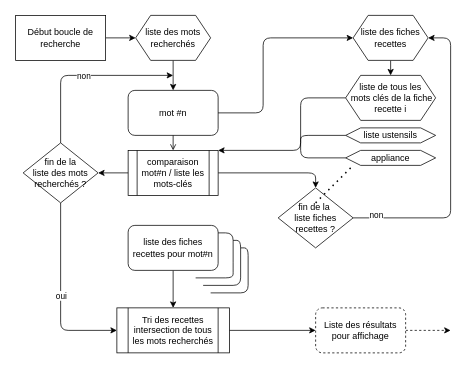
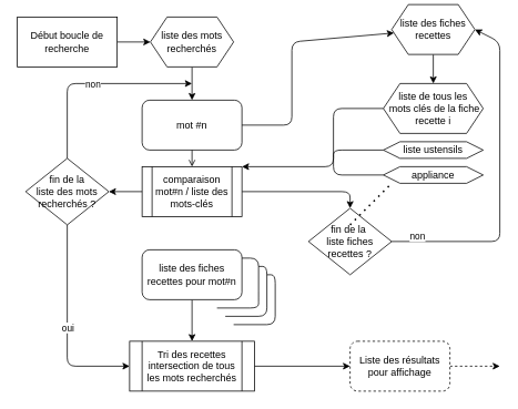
  <mxCell id="0" />
  <mxCell id="1" parent="0" />
  <mxCell id="2" style="edgeStyle=none;html=1;entryX=0;entryY=0.5;entryDx=0;entryDy=0;exitX=1;exitY=0.5;exitDx=0;exitDy=0;" edge="1" parent="1" source="3" target="9"><mxGeometry relative="1" as="geometry"><Array as="points" /></mxGeometry></mxCell>
  <mxCell id="3" value="Début boucle de recherche" style="whiteSpace=wrap;html=1;rounded=0;" parent="1" vertex="1"><mxGeometry x="20" y="20" width="120" height="60" as="geometry" /></mxCell>
  <mxCell id="4" value="fin de la &lt;br&gt;liste des mots&lt;br&gt;recherchés ?" style="rhombus;whiteSpace=wrap;html=1;" parent="1" vertex="1"><mxGeometry x="30" y="190" width="100" height="80" as="geometry" /></mxCell>
  <mxCell id="5" style="edgeStyle=none;html=1;exitX=1;exitY=0.5;exitDx=0;exitDy=0;dashed=1;" edge="1" parent="1" source="6"><mxGeometry relative="1" as="geometry"><mxPoint x="600" y="440" as="targetPoint" /></mxGeometry></mxCell>
  <mxCell id="6" value="Liste des résultats&lt;br&gt;pour affichage" style="rounded=1;whiteSpace=wrap;html=1;dashed=1;" parent="1" vertex="1"><mxGeometry x="420" y="410" width="120" height="60" as="geometry" /></mxCell>
  <mxCell id="7" value="liste de tous les&lt;br&gt;&amp;nbsp;mots clés de la fiche recette i" style="shape=hexagon;perimeter=hexagonPerimeter2;whiteSpace=wrap;html=1;fixedSize=1;" parent="1" vertex="1"><mxGeometry x="460" y="100" width="120" height="60" as="geometry" /></mxCell>
  <mxCell id="8" style="edgeStyle=none;html=1;exitX=0.5;exitY=1;exitDx=0;exitDy=0;entryX=0.5;entryY=0;entryDx=0;entryDy=0;" parent="1" source="9" target="10" edge="1"><mxGeometry relative="1" as="geometry" /></mxCell>
  <mxCell id="9" value="liste des mots recherchés" style="shape=hexagon;perimeter=hexagonPerimeter2;whiteSpace=wrap;html=1;fixedSize=1;" parent="1" vertex="1"><mxGeometry x="180" y="20" width="100" height="60" as="geometry" /></mxCell>
  <mxCell id="10" value="mot #n" style="rounded=1;whiteSpace=wrap;html=1;" parent="1" vertex="1"><mxGeometry x="170" y="120" width="120" height="60" as="geometry" /></mxCell>
  <mxCell id="11" style="edgeStyle=none;html=1;exitX=1;exitY=0.5;exitDx=0;exitDy=0;entryX=0.5;entryY=0;entryDx=0;entryDy=0;" edge="1" parent="1" source="12" target="21"><mxGeometry relative="1" as="geometry"><Array as="points"><mxPoint x="420" y="230" /></Array></mxGeometry></mxCell>
- <mxCell id="12" value="comparaison mot#n / liste les mots-clés" style="shape=process;whiteSpace=wrap;html=1;backgroundOutline=1;" parent="1" vertex="1"><mxGeometry x="170" y="200" width="120" height="60" as="geometry" /></mxCell>
+ <mxCell id="12" value="comparaison mot#n / liste des mots-clés" style="shape=process;whiteSpace=wrap;html=1;backgroundOutline=1;" parent="1" vertex="1"><mxGeometry x="170" y="200" width="120" height="60" as="geometry" /></mxCell>
  <mxCell id="13" value="" style="endArrow=open;html=1;exitX=0.5;exitY=1;exitDx=0;exitDy=0;entryX=0.5;entryY=0;entryDx=0;entryDy=0;" parent="1" source="10" target="12" edge="1"><mxGeometry width="50" height="50" relative="1" as="geometry"><mxPoint x="390" y="320" as="sourcePoint" /><mxPoint x="440" y="270" as="targetPoint" /></mxGeometry></mxCell>
  <mxCell id="14" value="" style="endArrow=classic;html=1;exitX=0;exitY=0.5;exitDx=0;exitDy=0;" parent="1" source="7" edge="1"><mxGeometry width="50" height="50" relative="1" as="geometry"><mxPoint x="300" y="380" as="sourcePoint" /><mxPoint x="290" y="200" as="targetPoint" /><Array as="points"><mxPoint x="400" y="130" /><mxPoint x="400" y="200" /></Array></mxGeometry></mxCell>
  <mxCell id="15" value="" style="edgeStyle=none;html=1;" edge="1" parent="1" source="16" target="18"><mxGeometry relative="1" as="geometry" /></mxCell>
  <mxCell id="16" value="liste des fiches recettes pour mot#n" style="rounded=1;whiteSpace=wrap;html=1;" parent="1" vertex="1"><mxGeometry x="170" y="300" width="120" height="60" as="geometry" /></mxCell>
  <mxCell id="17" style="edgeStyle=none;html=1;exitX=1;exitY=0.5;exitDx=0;exitDy=0;entryX=0;entryY=0.5;entryDx=0;entryDy=0;" parent="1" source="18" target="6" edge="1"><mxGeometry relative="1" as="geometry" /></mxCell>
  <mxCell id="18" value="Tri des recettes&lt;br&gt;intersection de tous les mots recherchés" style="shape=process;whiteSpace=wrap;html=1;backgroundOutline=1;" parent="1" vertex="1"><mxGeometry x="155" y="410" width="150" height="60" as="geometry" /></mxCell>
  <mxCell id="19" value="" style="edgeStyle=none;html=1;" edge="1" parent="1" source="20"><mxGeometry relative="1" as="geometry"><mxPoint x="520" y="100" as="targetPoint" /></mxGeometry></mxCell>
- <mxCell id="20" value="liste des fiches recettes" style="shape=hexagon;perimeter=hexagonPerimeter2;whiteSpace=wrap;html=1;fixedSize=1;" parent="1" vertex="1"><mxGeometry x="470" y="20" width="100" height="60" as="geometry" /></mxCell>
+ <mxCell id="20" value="liste des fiches recettes" style="shape=hexagon;perimeter=hexagonPerimeter2;whiteSpace=wrap;html=1;fixedSize=1;" parent="1" vertex="1"><mxGeometry x="470" y="5" width="100" height="60" as="geometry" /></mxCell>
  <mxCell id="21" value="fin de la&amp;nbsp;&lt;br&gt;liste fiches recettes ?" style="rhombus;whiteSpace=wrap;html=1;" parent="1" vertex="1"><mxGeometry x="370" y="250" width="100" height="80" as="geometry" /></mxCell>
  <mxCell id="22" value="" style="endArrow=classic;html=1;exitX=1;exitY=0.5;exitDx=0;exitDy=0;" parent="1" source="10" target="20" edge="1"><mxGeometry width="50" height="50" relative="1" as="geometry"><mxPoint x="390" y="280" as="sourcePoint" /><mxPoint x="440" y="230" as="targetPoint" /><Array as="points"><mxPoint x="350" y="150" /><mxPoint x="350" y="50" /></Array></mxGeometry></mxCell>
  <mxCell id="23" value="" style="endArrow=classic;html=1;exitX=0.5;exitY=0;exitDx=0;exitDy=0;" edge="1" parent="1" source="4"><mxGeometry relative="1" as="geometry"><mxPoint x="80" y="260" as="sourcePoint" /><mxPoint x="230" y="100" as="targetPoint" /><Array as="points"><mxPoint x="80" y="100" /></Array></mxGeometry></mxCell>
  <mxCell id="24" value="non" style="edgeLabel;resizable=0;html=1;align=center;verticalAlign=middle;" connectable="0" vertex="1" parent="23"><mxGeometry relative="1" as="geometry" /></mxCell>
  <mxCell id="25" value="liste ustensils" style="shape=hexagon;perimeter=hexagonPerimeter2;whiteSpace=wrap;html=1;fixedSize=1;" vertex="1" parent="1"><mxGeometry x="460" y="170" width="120" height="20" as="geometry" /></mxCell>
  <mxCell id="26" value="appliance" style="shape=hexagon;perimeter=hexagonPerimeter2;whiteSpace=wrap;html=1;fixedSize=1;" vertex="1" parent="1"><mxGeometry x="460" y="200" width="120" height="20" as="geometry" /></mxCell>
  <mxCell id="27" value="" style="endArrow=none;html=1;entryX=0;entryY=0.5;entryDx=0;entryDy=0;" edge="1" parent="1" target="26"><mxGeometry width="50" height="50" relative="1" as="geometry"><mxPoint x="400" y="190" as="sourcePoint" /><mxPoint x="470" y="220" as="targetPoint" /><Array as="points"><mxPoint x="400" y="210" /></Array></mxGeometry></mxCell>
  <mxCell id="28" value="" style="endArrow=none;html=1;entryX=0;entryY=0.5;entryDx=0;entryDy=0;" edge="1" parent="1" target="25"><mxGeometry width="50" height="50" relative="1" as="geometry"><mxPoint x="400" y="190" as="sourcePoint" /><mxPoint x="470" y="220" as="targetPoint" /><Array as="points"><mxPoint x="400" y="180" /></Array></mxGeometry></mxCell>
  <mxCell id="29" value="" style="endArrow=classic;html=1;exitX=0;exitY=0.5;exitDx=0;exitDy=0;entryX=1;entryY=0.5;entryDx=0;entryDy=0;" edge="1" parent="1" source="12" target="4"><mxGeometry width="50" height="50" relative="1" as="geometry"><mxPoint x="420" y="270" as="sourcePoint" /><mxPoint x="470" y="220" as="targetPoint" /><Array as="points"><mxPoint x="130" y="230" /></Array></mxGeometry></mxCell>
  <mxCell id="30" value="" style="endArrow=classic;html=1;exitX=0.5;exitY=1;exitDx=0;exitDy=0;entryX=0;entryY=0.5;entryDx=0;entryDy=0;" edge="1" parent="1" source="4" target="18"><mxGeometry relative="1" as="geometry"><mxPoint x="390" y="250" as="sourcePoint" /><mxPoint x="490" y="250" as="targetPoint" /><Array as="points"><mxPoint x="80" y="440" /></Array></mxGeometry></mxCell>
  <mxCell id="31" value="oui" style="edgeLabel;resizable=0;html=1;align=center;verticalAlign=middle;" connectable="0" vertex="1" parent="30"><mxGeometry relative="1" as="geometry" /></mxCell>
  <mxCell id="32" value="" style="endArrow=none;html=1;" edge="1" parent="1"><mxGeometry width="50" height="50" relative="1" as="geometry"><mxPoint x="260" y="370" as="sourcePoint" /><mxPoint x="290" y="310" as="targetPoint" /><Array as="points"><mxPoint x="310" y="370" /><mxPoint x="310" y="360" /><mxPoint x="310" y="310" /></Array></mxGeometry></mxCell>
  <mxCell id="33" value="" style="endArrow=none;html=1;exitX=0.75;exitY=1;exitDx=0;exitDy=0;" edge="1" parent="1"><mxGeometry width="50" height="50" relative="1" as="geometry"><mxPoint x="270" y="380" as="sourcePoint" /><mxPoint x="310" y="320" as="targetPoint" /><Array as="points"><mxPoint x="320" y="380" /><mxPoint x="320" y="320" /></Array></mxGeometry></mxCell>
  <mxCell id="34" value="" style="endArrow=none;html=1;exitX=0.75;exitY=1;exitDx=0;exitDy=0;" edge="1" parent="1"><mxGeometry width="50" height="50" relative="1" as="geometry"><mxPoint x="280" y="390" as="sourcePoint" /><mxPoint x="320" y="330" as="targetPoint" /><Array as="points"><mxPoint x="330" y="390" /><mxPoint x="330" y="330" /></Array></mxGeometry></mxCell>
  <mxCell id="35" value="" style="endArrow=classic;html=1;exitX=1;exitY=0.5;exitDx=0;exitDy=0;entryX=1;entryY=0.5;entryDx=0;entryDy=0;" edge="1" parent="1" source="21" target="20"><mxGeometry relative="1" as="geometry"><mxPoint x="390" y="250" as="sourcePoint" /><mxPoint x="490" y="250" as="targetPoint" /><Array as="points"><mxPoint x="600" y="290" /><mxPoint x="600" y="50" /></Array></mxGeometry></mxCell>
  <mxCell id="36" value="non" style="edgeLabel;resizable=0;html=1;align=center;verticalAlign=middle;rotation=0;" connectable="0" vertex="1" parent="35"><mxGeometry relative="1" as="geometry"><mxPoint x="-100" y="65" as="offset" /></mxGeometry></mxCell>
  <mxCell id="37" value="" style="endArrow=none;dashed=1;html=1;dashPattern=1 3;strokeWidth=2;" edge="1" parent="1"><mxGeometry width="50" height="50" relative="1" as="geometry"><mxPoint x="420" y="270" as="sourcePoint" /><mxPoint x="470" y="220" as="targetPoint" /></mxGeometry></mxCell>
